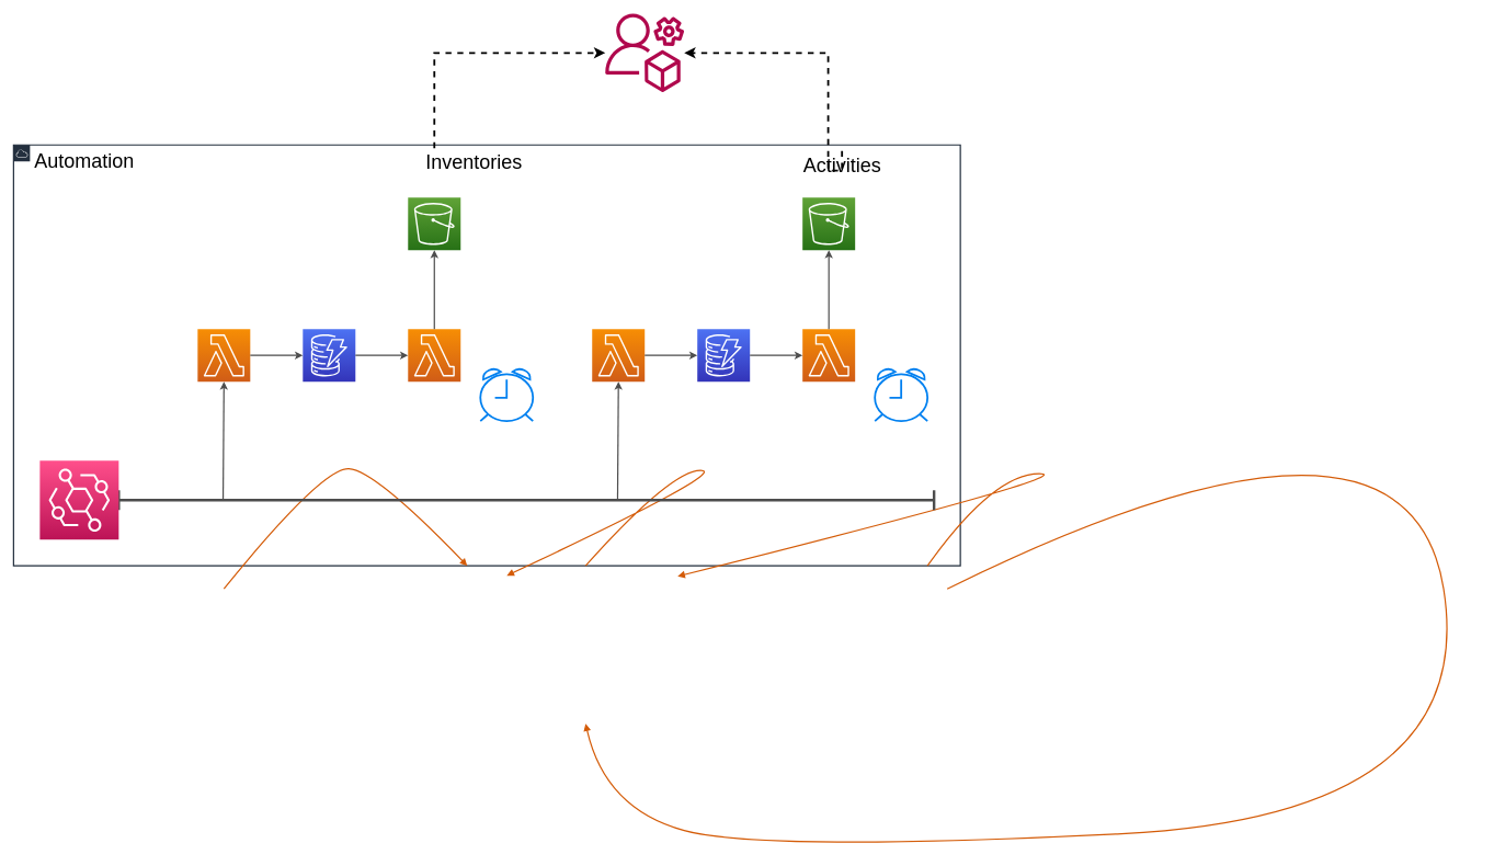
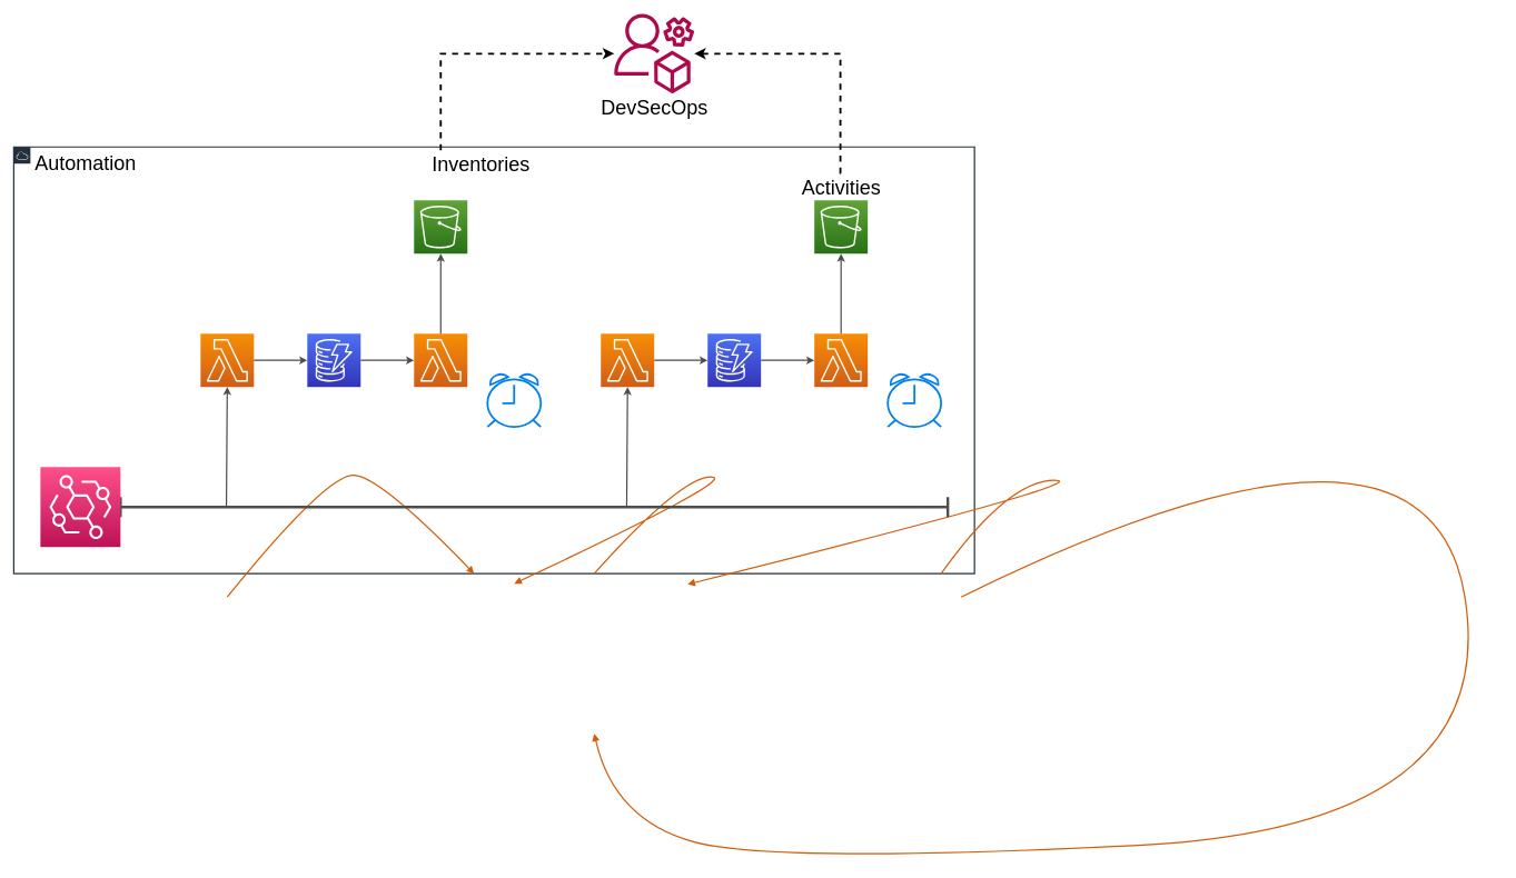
  <mxCell id="0" />
  <mxCell id="1" parent="0" />
  <mxCell id="2" value="&lt;font style=&quot;font-size: 30px;&quot;&gt;Automation&lt;/font&gt;" style="points=[[0,0],[0.25,0],[0.5,0],[0.75,0],[1,0],[1,0.25],[1,0.5],[1,0.75],[1,1],[0.75,1],[0.5,1],[0.25,1],[0,1],[0,0.75],[0,0.5],[0,0.25]];outlineConnect=0;gradientColor=none;html=1;whiteSpace=wrap;fontSize=30;fontStyle=0;container=0;pointerEvents=0;collapsible=0;recursiveResize=0;shape=mxgraph.aws4.group;grIcon=mxgraph.aws4.group_aws_cloud;strokeColor=#232F3E;fillColor=none;verticalAlign=top;align=left;spacingLeft=30;fontColor=#000000;dashed=0;strokeWidth=2;" parent="1" vertex="1"><mxGeometry x="20" y="220" width="1440" height="640" as="geometry" /></mxCell>
  <mxCell id="3" value="" style="curved=1;endArrow=block;html=1;rounded=0;fontSize=30;strokeColor=#D45B07;strokeWidth=2;endFill=1;exitX=0.75;exitY=0;exitDx=0;exitDy=0;entryX=0.25;entryY=0;entryDx=0;entryDy=0;fontColor=#000000;" parent="1" edge="1"><mxGeometry width="50" height="50" relative="1" as="geometry"><mxPoint x="340" y="895" as="sourcePoint" /><mxPoint x="710" y="860" as="targetPoint" /><Array as="points"><mxPoint x="490" y="710" /><mxPoint x="570" y="715" /></Array></mxGeometry></mxCell>
  <mxCell id="4" value="" style="curved=1;endArrow=block;html=1;rounded=0;fontSize=30;strokeColor=#D45B07;strokeWidth=2;endFill=1;entryX=0.25;entryY=0;entryDx=0;entryDy=0;exitX=0.75;exitY=0;exitDx=0;exitDy=0;fontColor=#000000;" parent="1" edge="1"><mxGeometry width="50" height="50" relative="1" as="geometry"><mxPoint x="890" y="860" as="sourcePoint" /><mxPoint x="770.12" y="874.98" as="targetPoint" /><Array as="points"><mxPoint x="1020" y="715" /><mxPoint x="1110" y="715" /></Array></mxGeometry></mxCell>
  <mxCell id="5" value="" style="curved=1;endArrow=block;html=1;rounded=0;fontSize=30;entryX=0.25;entryY=0;entryDx=0;entryDy=0;exitX=0.75;exitY=0;exitDx=0;exitDy=0;strokeColor=#D45B07;strokeWidth=2;endFill=1;fontColor=#000000;" parent="1" edge="1"><mxGeometry width="50" height="50" relative="1" as="geometry"><mxPoint x="1410" y="860" as="sourcePoint" /><mxPoint x="1030" y="875.98" as="targetPoint" /><Array as="points"><mxPoint x="1510" y="720" /><mxPoint x="1650" y="720" /></Array></mxGeometry></mxCell>
  <mxCell id="6" value="" style="shape=crossbar;whiteSpace=wrap;html=1;rounded=1;fontSize=30;shadow=0;strokeWidth=4;strokeColor=#4D4D4D;fontColor=#000000;" parent="1" vertex="1"><mxGeometry x="180" y="745" width="1240" height="30" as="geometry" /></mxCell>
  <mxCell id="7" value="" style="endArrow=classic;html=1;rounded=0;fontSize=30;strokeColor=#4D4D4D;strokeWidth=2;entryX=0.5;entryY=1;entryDx=0;entryDy=0;entryPerimeter=0;fontColor=#000000;exitX=0.128;exitY=0.467;exitDx=0;exitDy=0;exitPerimeter=0;" parent="1" source="6" target="8" edge="1"><mxGeometry width="50" height="50" relative="1" as="geometry"><mxPoint x="522" y="495" as="sourcePoint" /><mxPoint x="578.579" y="616" as="targetPoint" /></mxGeometry></mxCell>
  <mxCell id="8" value="" style="sketch=0;points=[[0,0,0],[0.25,0,0],[0.5,0,0],[0.75,0,0],[1,0,0],[0,1,0],[0.25,1,0],[0.5,1,0],[0.75,1,0],[1,1,0],[0,0.25,0],[0,0.5,0],[0,0.75,0],[1,0.25,0],[1,0.5,0],[1,0.75,0]];outlineConnect=0;fontColor=#000000;gradientColor=#F78E04;gradientDirection=north;fillColor=#D05C17;strokeColor=#ffffff;dashed=0;verticalLabelPosition=bottom;verticalAlign=top;align=center;html=1;fontSize=30;fontStyle=0;aspect=fixed;shape=mxgraph.aws4.resourceIcon;resIcon=mxgraph.aws4.lambda;shadow=0;" parent="1" vertex="1"><mxGeometry x="300" y="500" width="80" height="80" as="geometry" /></mxCell>
  <mxCell id="9" value="" style="sketch=0;points=[[0,0,0],[0.25,0,0],[0.5,0,0],[0.75,0,0],[1,0,0],[0,1,0],[0.25,1,0],[0.5,1,0],[0.75,1,0],[1,1,0],[0,0.25,0],[0,0.5,0],[0,0.75,0],[1,0.25,0],[1,0.5,0],[1,0.75,0]];outlineConnect=0;fontColor=#000000;gradientColor=#F78E04;gradientDirection=north;fillColor=#D05C17;strokeColor=#ffffff;dashed=0;verticalLabelPosition=bottom;verticalAlign=top;align=center;html=1;fontSize=30;fontStyle=0;aspect=fixed;shape=mxgraph.aws4.resourceIcon;resIcon=mxgraph.aws4.lambda;shadow=0;" parent="1" vertex="1"><mxGeometry x="620" y="500" width="80" height="80" as="geometry" /></mxCell>
  <mxCell id="10" value="" style="html=1;verticalLabelPosition=bottom;align=center;labelBackgroundColor=#ffffff;verticalAlign=top;strokeWidth=3;strokeColor=#0080F0;shadow=0;dashed=0;shape=mxgraph.ios7.icons.alarm_clock;fontSize=30;fillColor=none;fontColor=#000000;" parent="1" vertex="1"><mxGeometry x="730" y="560" width="80" height="80" as="geometry" /></mxCell>
  <mxCell id="11" value="" style="sketch=0;points=[[0,0,0],[0.25,0,0],[0.5,0,0],[0.75,0,0],[1,0,0],[0,1,0],[0.25,1,0],[0.5,1,0],[0.75,1,0],[1,1,0],[0,0.25,0],[0,0.5,0],[0,0.75,0],[1,0.25,0],[1,0.5,0],[1,0.75,0]];outlineConnect=0;fontColor=#000000;gradientColor=#FF4F8B;gradientDirection=north;fillColor=#BC1356;strokeColor=#ffffff;dashed=0;verticalLabelPosition=bottom;verticalAlign=top;align=center;html=1;fontSize=30;fontStyle=0;aspect=fixed;shape=mxgraph.aws4.resourceIcon;resIcon=mxgraph.aws4.eventbridge;" parent="1" vertex="1"><mxGeometry x="60" y="700" width="120" height="120" as="geometry" /></mxCell>
  <mxCell id="12" value="" style="curved=1;endArrow=block;html=1;rounded=0;fontSize=30;exitX=0.75;exitY=0;exitDx=0;exitDy=0;strokeColor=#D45B07;strokeWidth=2;endFill=1;entryX=0.75;entryY=1;entryDx=0;entryDy=0;fontColor=#000000;" parent="1" edge="1"><mxGeometry width="50" height="50" relative="1" as="geometry"><mxPoint x="1440" y="895" as="sourcePoint" /><mxPoint x="890" y="1100" as="targetPoint" /><Array as="points"><mxPoint x="2140" y="550" /><mxPoint x="2250" y="1240" /><mxPoint x="1160" y="1295" /><mxPoint x="920" y="1230" /></Array></mxGeometry></mxCell>
  <mxCell id="13" value="" style="endArrow=classic;html=1;rounded=0;fontSize=30;strokeColor=#4D4D4D;strokeWidth=2;fontColor=#000000;exitX=1;exitY=0.5;exitDx=0;exitDy=0;exitPerimeter=0;" edge="1" parent="1" source="8" target="17"><mxGeometry width="50" height="50" relative="1" as="geometry"><mxPoint x="667" y="500" as="sourcePoint" /><mxPoint x="659" y="498" as="targetPoint" /></mxGeometry></mxCell>
  <mxCell id="14" value="" style="endArrow=classic;html=1;rounded=0;fontSize=30;strokeColor=#4D4D4D;strokeWidth=2;exitX=0.5;exitY=0;exitDx=0;exitDy=0;exitPerimeter=0;fontColor=#000000;entryX=0.5;entryY=1;entryDx=0;entryDy=0;entryPerimeter=0;" edge="1" parent="1" source="9" target="18"><mxGeometry width="50" height="50" relative="1" as="geometry"><mxPoint x="988.56" y="767.99" as="sourcePoint" /><mxPoint x="980" y="340" as="targetPoint" /></mxGeometry></mxCell>
  <mxCell id="15" value="" style="edgeStyle=segmentEdgeStyle;endArrow=classic;html=1;curved=0;rounded=0;endSize=8;startSize=8;fontColor=#FFFFFF;strokeWidth=3;dashed=1;" edge="1" parent="1" source="19" target="31"><mxGeometry width="50" height="50" relative="1" as="geometry"><mxPoint x="980.98" y="217" as="sourcePoint" /><mxPoint x="883.78" y="80" as="targetPoint" /><Array as="points"><mxPoint x="660" y="80" /></Array></mxGeometry></mxCell>
  <mxCell id="16" value="" style="edgeStyle=segmentEdgeStyle;endArrow=classic;html=1;curved=0;rounded=0;endSize=8;startSize=8;fontColor=#FFFFFF;strokeWidth=3;dashed=1;exitX=0.5;exitY=-0.025;exitDx=0;exitDy=0;exitPerimeter=0;" edge="1" parent="1" source="29" target="31"><mxGeometry width="50" height="50" relative="1" as="geometry"><mxPoint x="1300" y="217" as="sourcePoint" /><mxPoint x="883.78" y="50" as="targetPoint" /><Array as="points"><mxPoint x="1259" y="259" /><mxPoint x="1259" y="80" /></Array></mxGeometry></mxCell>
  <mxCell id="17" value="" style="sketch=0;points=[[0,0,0],[0.25,0,0],[0.5,0,0],[0.75,0,0],[1,0,0],[0,1,0],[0.25,1,0],[0.5,1,0],[0.75,1,0],[1,1,0],[0,0.25,0],[0,0.5,0],[0,0.75,0],[1,0.25,0],[1,0.5,0],[1,0.75,0]];outlineConnect=0;fontColor=#232F3E;gradientColor=#4D72F3;gradientDirection=north;fillColor=#3334B9;strokeColor=#ffffff;dashed=0;verticalLabelPosition=bottom;verticalAlign=top;align=center;html=1;fontSize=12;fontStyle=0;aspect=fixed;shape=mxgraph.aws4.resourceIcon;resIcon=mxgraph.aws4.dynamodb;" vertex="1" parent="1"><mxGeometry x="460" y="500" width="80" height="80" as="geometry" /></mxCell>
  <mxCell id="18" value="" style="sketch=0;points=[[0,0,0],[0.25,0,0],[0.5,0,0],[0.75,0,0],[1,0,0],[0,1,0],[0.25,1,0],[0.5,1,0],[0.75,1,0],[1,1,0],[0,0.25,0],[0,0.5,0],[0,0.75,0],[1,0.25,0],[1,0.5,0],[1,0.75,0]];outlineConnect=0;fontColor=#232F3E;gradientColor=#60A337;gradientDirection=north;fillColor=#277116;strokeColor=#ffffff;dashed=0;verticalLabelPosition=bottom;verticalAlign=top;align=center;html=1;fontSize=12;fontStyle=0;aspect=fixed;shape=mxgraph.aws4.resourceIcon;resIcon=mxgraph.aws4.s3;" vertex="1" parent="1"><mxGeometry x="620" y="300" width="80" height="80" as="geometry" /></mxCell>
  <mxCell id="19" value="Inventories" style="text;html=1;resizable=0;points=[];autosize=1;align=center;verticalAlign=top;spacingTop=-4;fontSize=30;fontStyle=0;fontColor=#000000;" vertex="1" parent="1"><mxGeometry x="635" y="225" width="170" height="40" as="geometry" /></mxCell>
  <mxCell id="20" value="" style="endArrow=classic;html=1;rounded=0;fontSize=30;strokeColor=#4D4D4D;strokeWidth=2;exitX=1;exitY=0.5;exitDx=0;exitDy=0;exitPerimeter=0;fontColor=#000000;entryX=0;entryY=0.5;entryDx=0;entryDy=0;entryPerimeter=0;" edge="1" parent="1" source="17" target="9"><mxGeometry width="50" height="50" relative="1" as="geometry"><mxPoint x="670" y="510" as="sourcePoint" /><mxPoint x="670" y="430" as="targetPoint" /></mxGeometry></mxCell>
  <mxCell id="21" value="" style="endArrow=classic;html=1;rounded=0;fontSize=30;strokeColor=#4D4D4D;strokeWidth=2;entryX=0.5;entryY=1;entryDx=0;entryDy=0;entryPerimeter=0;fontColor=#000000;exitX=0.128;exitY=0.467;exitDx=0;exitDy=0;exitPerimeter=0;" edge="1" target="22" parent="1"><mxGeometry width="50" height="50" relative="1" as="geometry"><mxPoint x="938.72" y="759.01" as="sourcePoint" /><mxPoint x="1178.579" y="616" as="targetPoint" /></mxGeometry></mxCell>
  <mxCell id="22" value="" style="sketch=0;points=[[0,0,0],[0.25,0,0],[0.5,0,0],[0.75,0,0],[1,0,0],[0,1,0],[0.25,1,0],[0.5,1,0],[0.75,1,0],[1,1,0],[0,0.25,0],[0,0.5,0],[0,0.75,0],[1,0.25,0],[1,0.5,0],[1,0.75,0]];outlineConnect=0;fontColor=#000000;gradientColor=#F78E04;gradientDirection=north;fillColor=#D05C17;strokeColor=#ffffff;dashed=0;verticalLabelPosition=bottom;verticalAlign=top;align=center;html=1;fontSize=30;fontStyle=0;aspect=fixed;shape=mxgraph.aws4.resourceIcon;resIcon=mxgraph.aws4.lambda;shadow=0;" vertex="1" parent="1"><mxGeometry x="900" y="500" width="80" height="80" as="geometry" /></mxCell>
  <mxCell id="23" value="" style="sketch=0;points=[[0,0,0],[0.25,0,0],[0.5,0,0],[0.75,0,0],[1,0,0],[0,1,0],[0.25,1,0],[0.5,1,0],[0.75,1,0],[1,1,0],[0,0.25,0],[0,0.5,0],[0,0.75,0],[1,0.25,0],[1,0.5,0],[1,0.75,0]];outlineConnect=0;fontColor=#000000;gradientColor=#F78E04;gradientDirection=north;fillColor=#D05C17;strokeColor=#ffffff;dashed=0;verticalLabelPosition=bottom;verticalAlign=top;align=center;html=1;fontSize=30;fontStyle=0;aspect=fixed;shape=mxgraph.aws4.resourceIcon;resIcon=mxgraph.aws4.lambda;shadow=0;" vertex="1" parent="1"><mxGeometry x="1220" y="500" width="80" height="80" as="geometry" /></mxCell>
  <mxCell id="24" value="" style="html=1;verticalLabelPosition=bottom;align=center;labelBackgroundColor=#ffffff;verticalAlign=top;strokeWidth=3;strokeColor=#0080F0;shadow=0;dashed=0;shape=mxgraph.ios7.icons.alarm_clock;fontSize=30;fillColor=none;fontColor=#000000;" vertex="1" parent="1"><mxGeometry x="1330" y="560" width="80" height="80" as="geometry" /></mxCell>
  <mxCell id="25" value="" style="endArrow=classic;html=1;rounded=0;fontSize=30;strokeColor=#4D4D4D;strokeWidth=2;fontColor=#000000;exitX=1;exitY=0.5;exitDx=0;exitDy=0;exitPerimeter=0;" edge="1" source="22" target="27" parent="1"><mxGeometry width="50" height="50" relative="1" as="geometry"><mxPoint x="1267" y="500" as="sourcePoint" /><mxPoint x="1259" y="498" as="targetPoint" /></mxGeometry></mxCell>
  <mxCell id="26" value="" style="endArrow=classic;html=1;rounded=0;fontSize=30;strokeColor=#4D4D4D;strokeWidth=2;exitX=0.5;exitY=0;exitDx=0;exitDy=0;exitPerimeter=0;fontColor=#000000;entryX=0.5;entryY=1;entryDx=0;entryDy=0;entryPerimeter=0;" edge="1" source="23" target="28" parent="1"><mxGeometry width="50" height="50" relative="1" as="geometry"><mxPoint x="1588.56" y="767.99" as="sourcePoint" /><mxPoint x="1580" y="340" as="targetPoint" /></mxGeometry></mxCell>
  <mxCell id="27" value="" style="sketch=0;points=[[0,0,0],[0.25,0,0],[0.5,0,0],[0.75,0,0],[1,0,0],[0,1,0],[0.25,1,0],[0.5,1,0],[0.75,1,0],[1,1,0],[0,0.25,0],[0,0.5,0],[0,0.75,0],[1,0.25,0],[1,0.5,0],[1,0.75,0]];outlineConnect=0;fontColor=#232F3E;gradientColor=#4D72F3;gradientDirection=north;fillColor=#3334B9;strokeColor=#ffffff;dashed=0;verticalLabelPosition=bottom;verticalAlign=top;align=center;html=1;fontSize=12;fontStyle=0;aspect=fixed;shape=mxgraph.aws4.resourceIcon;resIcon=mxgraph.aws4.dynamodb;" vertex="1" parent="1"><mxGeometry x="1060" y="500" width="80" height="80" as="geometry" /></mxCell>
  <mxCell id="28" value="" style="sketch=0;points=[[0,0,0],[0.25,0,0],[0.5,0,0],[0.75,0,0],[1,0,0],[0,1,0],[0.25,1,0],[0.5,1,0],[0.75,1,0],[1,1,0],[0,0.25,0],[0,0.5,0],[0,0.75,0],[1,0.25,0],[1,0.5,0],[1,0.75,0]];outlineConnect=0;fontColor=#232F3E;gradientColor=#60A337;gradientDirection=north;fillColor=#277116;strokeColor=#ffffff;dashed=0;verticalLabelPosition=bottom;verticalAlign=top;align=center;html=1;fontSize=12;fontStyle=0;aspect=fixed;shape=mxgraph.aws4.resourceIcon;resIcon=mxgraph.aws4.s3;" vertex="1" parent="1"><mxGeometry x="1220" y="300" width="80" height="80" as="geometry" /></mxCell>
- <mxCell id="29" value="Activities" style="text;html=1;resizable=0;points=[];autosize=1;align=center;verticalAlign=top;spacingTop=-4;fontSize=30;fontStyle=0;fontColor=#000000;" vertex="1" parent="1"><mxGeometry x="1210" y="230" width="140" height="40" as="geometry" /></mxCell>
+ <mxCell id="29" value="Activities" style="text;html=1;resizable=0;points=[];autosize=1;align=center;verticalAlign=top;spacingTop=-4;fontSize=30;fontStyle=0;fontColor=#000000;" vertex="1" parent="1"><mxGeometry x="1190" y="260" width="140" height="40" as="geometry" /></mxCell>
  <mxCell id="30" value="" style="endArrow=classic;html=1;rounded=0;fontSize=30;strokeColor=#4D4D4D;strokeWidth=2;exitX=1;exitY=0.5;exitDx=0;exitDy=0;exitPerimeter=0;fontColor=#000000;entryX=0;entryY=0.5;entryDx=0;entryDy=0;entryPerimeter=0;" edge="1" source="27" target="23" parent="1"><mxGeometry width="50" height="50" relative="1" as="geometry"><mxPoint x="1270" y="510" as="sourcePoint" /><mxPoint x="1270" y="430" as="targetPoint" /></mxGeometry></mxCell>
  <mxCell id="31" value="" style="sketch=0;outlineConnect=0;fontColor=#000000;gradientColor=none;fillColor=#B0084D;strokeColor=none;dashed=0;verticalLabelPosition=bottom;verticalAlign=top;align=center;html=1;fontSize=30;fontStyle=0;pointerEvents=1;shape=mxgraph.aws4.organizations_management_account;" vertex="1" parent="1"><mxGeometry x="920" y="20" width="120" height="120" as="geometry" /></mxCell>
+ <mxCell id="32" value="DevSecOps" style="text;html=1;resizable=0;points=[];autosize=1;align=center;verticalAlign=top;spacingTop=-4;fontSize=30;fontStyle=0;fontColor=#000000;" vertex="1" parent="1"><mxGeometry x="890" y="140" width="180" height="40" as="geometry" /></mxCell>
